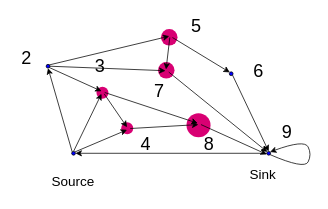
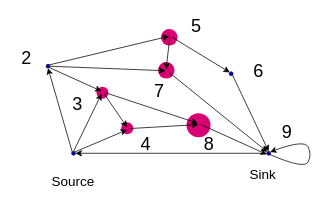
  <mxCell id="0" />
  <mxCell id="1" parent="0" />
  <mxCell id="2" value="" style="ellipse;whiteSpace=wrap;html=1;aspect=fixed;fillColor=#0000FF;fontColor=#ffffff;strokeColor=default;shadow=0;gradientColor=none;" parent="1" vertex="1"><mxGeometry x="134" y="120" width="5" height="5" as="geometry" /></mxCell>
  <mxCell id="3" value="" style="ellipse;whiteSpace=wrap;html=1;aspect=fixed;fillColor=#d80073;fontColor=#ffffff;strokeColor=none;shadow=0;" parent="1" vertex="1"><mxGeometry x="128" y="115" width="16" height="16" as="geometry" /></mxCell>
  <mxCell id="4" value="" style="ellipse;whiteSpace=wrap;html=1;aspect=fixed;fillColor=#0000FF;fontColor=#ffffff;strokeColor=default;shadow=0;gradientColor=none;" parent="1" vertex="1"><mxGeometry x="225" y="45" width="5" height="5" as="geometry" /></mxCell>
  <mxCell id="5" value="" style="ellipse;whiteSpace=wrap;html=1;aspect=fixed;fillColor=#0000FF;fontColor=#ffffff;strokeColor=default;shadow=0;gradientColor=none;" parent="1" vertex="1"><mxGeometry x="220" y="91" width="5" height="5" as="geometry" /></mxCell>
  <mxCell id="6" value="" style="ellipse;whiteSpace=wrap;html=1;aspect=fixed;fillColor=#0000FF;fontColor=#ffffff;strokeColor=default;shadow=0;gradientColor=none;" parent="1" vertex="1"><mxGeometry x="263" y="161" width="5" height="5" as="geometry" /></mxCell>
  <mxCell id="7" value="" style="ellipse;whiteSpace=wrap;html=1;aspect=fixed;fillColor=#d80073;fontColor=#ffffff;strokeColor=none;shadow=0;" parent="1" vertex="1"><mxGeometry x="248" y="150" width="32" height="32" as="geometry" /></mxCell>
  <mxCell id="8" value="" style="ellipse;whiteSpace=wrap;html=1;aspect=fixed;fillColor=#d80073;fontColor=#ffffff;strokeColor=none;shadow=0;" parent="1" vertex="1"><mxGeometry x="210" y="82" width="22" height="22" as="geometry" /></mxCell>
  <mxCell id="9" value="" style="ellipse;whiteSpace=wrap;html=1;aspect=fixed;fillColor=#0000FF;fontColor=#ffffff;strokeColor=default;shadow=0;gradientColor=none;" parent="1" vertex="1"><mxGeometry x="168" y="168" width="5" height="5" as="geometry" /></mxCell>
  <mxCell id="10" value="" style="ellipse;whiteSpace=wrap;html=1;aspect=fixed;fillColor=#0000FF;fontColor=#ffffff;strokeColor=default;shadow=0;gradientColor=none;" parent="1" vertex="1"><mxGeometry x="61" y="85" width="5" height="5" as="geometry" /></mxCell>
  <mxCell id="11" value="" style="ellipse;whiteSpace=wrap;html=1;aspect=fixed;fillColor=#d80073;fontColor=#ffffff;strokeColor=none;shadow=0;" parent="1" vertex="1"><mxGeometry x="214" y="38" width="22" height="22" as="geometry" /></mxCell>
  <mxCell id="12" value="" style="ellipse;whiteSpace=wrap;html=1;aspect=fixed;fillColor=#d80073;fontColor=#ffffff;strokeColor=none;shadow=0;" parent="1" vertex="1"><mxGeometry x="161" y="162" width="16" height="16" as="geometry" /></mxCell>
  <mxCell id="13" value="" style="ellipse;whiteSpace=wrap;html=1;aspect=fixed;fillColor=#0000FF;fontColor=#ffffff;strokeColor=default;shadow=0;gradientColor=none;" parent="1" vertex="1"><mxGeometry x="95" y="201" width="5" height="5" as="geometry" /></mxCell>
  <mxCell id="14" style="edgeStyle=none;html=1;exitX=0.5;exitY=0;exitDx=0;exitDy=0;entryX=0;entryY=1;entryDx=0;entryDy=0;strokeWidth=1;" parent="1" source="13" target="2" edge="1"><mxGeometry relative="1" as="geometry" /></mxCell>
  <mxCell id="15" style="edgeStyle=none;html=1;exitX=0;exitY=0;exitDx=0;exitDy=0;entryX=0.5;entryY=1;entryDx=0;entryDy=0;strokeWidth=1;" parent="1" source="13" target="10" edge="1"><mxGeometry relative="1" as="geometry" /></mxCell>
  <mxCell id="16" value="" style="ellipse;whiteSpace=wrap;html=1;aspect=fixed;fillColor=#0000FF;fontColor=#ffffff;strokeColor=default;shadow=0;gradientColor=none;" parent="1" vertex="1"><mxGeometry x="355" y="201" width="5" height="5" as="geometry" /></mxCell>
  <mxCell id="17" style="edgeStyle=none;html=1;exitX=1;exitY=0.5;exitDx=0;exitDy=0;entryX=0;entryY=1;entryDx=0;entryDy=0;strokeWidth=1;" parent="1" source="9" target="6" edge="1"><mxGeometry relative="1" as="geometry" /></mxCell>
  <mxCell id="18" value="" style="endArrow=classic;html=1;exitX=0;exitY=0.5;exitDx=0;exitDy=0;entryX=1;entryY=0.5;entryDx=0;entryDy=0;strokeWidth=1;" parent="1" source="16" target="13" edge="1"><mxGeometry width="50" height="50" relative="1" as="geometry"><mxPoint x="205" y="231" as="sourcePoint" /><mxPoint x="255" y="181" as="targetPoint" /></mxGeometry></mxCell>
  <mxCell id="19" value="" style="endArrow=classic;html=1;exitX=1;exitY=0;exitDx=0;exitDy=0;entryX=0;entryY=1;entryDx=0;entryDy=0;strokeWidth=1;" parent="1" source="13" target="9" edge="1"><mxGeometry width="50" height="50" relative="1" as="geometry"><mxPoint x="205" y="225" as="sourcePoint" /><mxPoint x="255" y="175" as="targetPoint" /></mxGeometry></mxCell>
  <mxCell id="20" style="edgeStyle=none;html=1;exitX=1;exitY=1;exitDx=0;exitDy=0;entryX=0;entryY=0;entryDx=0;entryDy=0;strokeWidth=1;" parent="1" source="2" target="9" edge="1"><mxGeometry relative="1" as="geometry" /></mxCell>
  <mxCell id="21" style="edgeStyle=none;html=1;exitX=1;exitY=0.5;exitDx=0;exitDy=0;entryX=0;entryY=0.5;entryDx=0;entryDy=0;strokeWidth=1;" parent="1" source="2" target="6" edge="1"><mxGeometry relative="1" as="geometry" /></mxCell>
  <mxCell id="22" style="edgeStyle=none;html=1;exitX=1;exitY=0;exitDx=0;exitDy=0;entryX=0;entryY=0.5;entryDx=0;entryDy=0;strokeWidth=1;" parent="1" source="10" target="4" edge="1"><mxGeometry relative="1" as="geometry" /></mxCell>
  <mxCell id="23" style="edgeStyle=none;html=1;exitX=1;exitY=0.5;exitDx=0;exitDy=0;entryX=0;entryY=0.5;entryDx=0;entryDy=0;strokeWidth=1;" parent="1" source="10" target="5" edge="1"><mxGeometry relative="1" as="geometry" /></mxCell>
  <mxCell id="24" style="edgeStyle=none;html=1;exitX=1;exitY=1;exitDx=0;exitDy=0;entryX=0;entryY=0;entryDx=0;entryDy=0;strokeWidth=1;" parent="1" source="10" target="2" edge="1"><mxGeometry relative="1" as="geometry" /></mxCell>
  <mxCell id="25" style="edgeStyle=none;html=1;exitX=1;exitY=1;exitDx=0;exitDy=0;entryX=0;entryY=0;entryDx=0;entryDy=0;strokeWidth=1;" parent="1" source="4" target="29" edge="1"><mxGeometry relative="1" as="geometry" /></mxCell>
  <mxCell id="26" style="edgeStyle=none;html=1;exitX=1;exitY=1;exitDx=0;exitDy=0;entryX=0;entryY=0;entryDx=0;entryDy=0;strokeWidth=1;" parent="1" source="5" target="16" edge="1"><mxGeometry relative="1" as="geometry" /></mxCell>
  <mxCell id="27" style="edgeStyle=none;html=1;exitX=1;exitY=1;exitDx=0;exitDy=0;strokeWidth=1;" parent="1" source="6" edge="1"><mxGeometry relative="1" as="geometry"><mxPoint x="285" y="155" as="sourcePoint" /><mxPoint x="355" y="205" as="targetPoint" /></mxGeometry></mxCell>
  <mxCell id="28" style="edgeStyle=none;html=1;exitX=1;exitY=1;exitDx=0;exitDy=0;entryX=0.5;entryY=0;entryDx=0;entryDy=0;strokeWidth=1;" parent="1" source="29" target="16" edge="1"><mxGeometry relative="1" as="geometry" /></mxCell>
  <mxCell id="29" value="" style="ellipse;whiteSpace=wrap;html=1;aspect=fixed;fillColor=#0000FF;fontColor=#ffffff;strokeColor=default;shadow=0;gradientColor=none;" parent="1" vertex="1"><mxGeometry x="305" y="95" width="5" height="5" as="geometry" /></mxCell>
  <mxCell id="30" value="" style="curved=1;endArrow=classic;html=1;exitX=1;exitY=1;exitDx=0;exitDy=0;entryX=1;entryY=0;entryDx=0;entryDy=0;strokeWidth=1;" parent="1" source="16" target="16" edge="1"><mxGeometry width="50" height="50" relative="1" as="geometry"><mxPoint x="395" y="255" as="sourcePoint" /><mxPoint x="445" y="205" as="targetPoint" /><Array as="points"><mxPoint x="405" y="225" /><mxPoint x="415" y="205" /><mxPoint x="405" y="185" /></Array></mxGeometry></mxCell>
  <mxCell id="31" value="Source" style="text;html=1;strokeColor=none;fillColor=none;align=center;verticalAlign=middle;whiteSpace=wrap;rounded=0;shadow=0;fontSize=18;" parent="1" vertex="1"><mxGeometry x="67" y="226" width="60" height="30" as="geometry" /></mxCell>
  <mxCell id="32" value="Sink" style="text;html=1;strokeColor=none;fillColor=none;align=center;verticalAlign=middle;whiteSpace=wrap;rounded=0;shadow=0;fontSize=18;" parent="1" vertex="1"><mxGeometry x="320" y="217" width="60" height="30" as="geometry" /></mxCell>
  <mxCell id="33" value="2&lt;span style=&quot;color: rgba(0 , 0 , 0 , 0) ; font-family: monospace ; font-size: 0px&quot;&gt;%3CmxGraphModel%3E%3Croot%3E%3CmxCell%20id%3D%220%22%2F%3E%3CmxCell%20id%3D%221%22%20parent%3D%220%22%2F%3E%3CmxCell%20id%3D%222%22%20value%3D%221%22%20style%3D%22text%3Bhtml%3D1%3BstrokeColor%3Dnone%3BfillColor%3Dnone%3Balign%3Dcenter%3BverticalAlign%3Dmiddle%3BwhiteSpace%3Dwrap%3Brounded%3D0%3BfontSize%3D24%3B%22%20vertex%3D%221%22%20parent%3D%221%22%3E%3CmxGeometry%20x%3D%22150%22%20y%3D%22283.5%22%20width%3D%2230%22%20height%3D%2230%22%20as%3D%22geometry%22%2F%3E%3C%2FmxCell%3E%3C%2Froot%3E%3C%2FmxGraphModel%3E&lt;/span&gt;" style="text;html=1;strokeColor=none;fillColor=none;align=center;verticalAlign=middle;whiteSpace=wrap;rounded=0;fontSize=24;" parent="1" vertex="1"><mxGeometry x="20" y="62" width="30" height="30" as="geometry" /></mxCell>
- <mxCell id="34" value="3" style="text;html=1;strokeColor=none;fillColor=none;align=center;verticalAlign=middle;whiteSpace=wrap;rounded=0;fontSize=24;" parent="1" vertex="1"><mxGeometry x="117.5" y="73" width="30" height="30" as="geometry" /></mxCell>
+ <mxCell id="34" value="3" style="text;html=1;strokeColor=none;fillColor=none;align=center;verticalAlign=middle;whiteSpace=wrap;rounded=0;fontSize=24;" parent="1" vertex="1"><mxGeometry x="87.5" y="123" width="30" height="30" as="geometry" /></mxCell>
  <mxCell id="35" value="4" style="text;html=1;strokeColor=none;fillColor=none;align=center;verticalAlign=middle;whiteSpace=wrap;rounded=0;fontSize=24;" parent="1" vertex="1"><mxGeometry x="179" y="176" width="30" height="30" as="geometry" /></mxCell>
  <mxCell id="36" value="5" style="text;html=1;strokeColor=none;fillColor=none;align=center;verticalAlign=middle;whiteSpace=wrap;rounded=0;fontSize=24;" parent="1" vertex="1"><mxGeometry x="246" y="20" width="30" height="30" as="geometry" /></mxCell>
  <mxCell id="37" value="6" style="text;html=1;strokeColor=none;fillColor=none;align=center;verticalAlign=middle;whiteSpace=wrap;rounded=0;fontSize=24;" parent="1" vertex="1"><mxGeometry x="329" y="78.5" width="30" height="30" as="geometry" /></mxCell>
  <mxCell id="38" value="7" style="text;html=1;strokeColor=none;fillColor=none;align=center;verticalAlign=middle;whiteSpace=wrap;rounded=0;fontSize=24;" parent="1" vertex="1"><mxGeometry x="197" y="105.5" width="30" height="30" as="geometry" /></mxCell>
  <mxCell id="39" value="8" style="text;html=1;strokeColor=none;fillColor=none;align=center;verticalAlign=middle;whiteSpace=wrap;rounded=0;fontSize=24;" parent="1" vertex="1"><mxGeometry x="263" y="177" width="30" height="30" as="geometry" /></mxCell>
  <mxCell id="40" value="9" style="text;html=1;strokeColor=none;fillColor=none;align=center;verticalAlign=middle;whiteSpace=wrap;rounded=0;fontSize=24;" parent="1" vertex="1"><mxGeometry x="367" y="159.5" width="30" height="30" as="geometry" /></mxCell>
  <mxCell id="41" style="edgeStyle=none;html=1;entryX=0;entryY=0;entryDx=0;entryDy=0;strokeWidth=1;exitX=0;exitY=1;exitDx=0;exitDy=0;" parent="1" edge="1"><mxGeometry relative="1" as="geometry"><mxPoint x="225.732" y="49.268" as="sourcePoint" /><mxPoint x="220.732" y="91.732" as="targetPoint" /></mxGeometry></mxCell>
